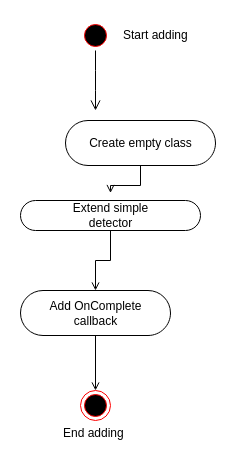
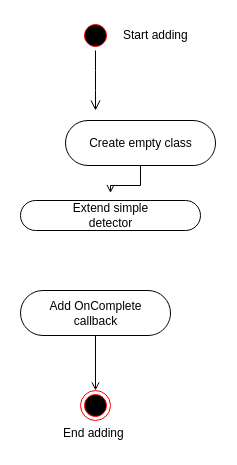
  <mxCell id="0" />
  <mxCell id="1" parent="0" />
  <mxCell id="2" value="" style="group" vertex="1" connectable="0" parent="1"><mxGeometry x="80" y="20" width="121" height="90" as="geometry" /></mxCell>
  <mxCell id="3" value="" style="ellipse;html=1;shape=startState;fillColor=#000000;strokeColor=#ff0000;" vertex="1" parent="2"><mxGeometry width="30" height="30" as="geometry" /></mxCell>
  <mxCell id="4" value="" style="edgeStyle=orthogonalEdgeStyle;html=1;verticalAlign=bottom;endArrow=open;endSize=8;strokeColor=#000000;" edge="1" source="3" parent="2"><mxGeometry relative="1" as="geometry"><mxPoint x="15" y="90" as="targetPoint" /></mxGeometry></mxCell>
  <mxCell id="5" value="Start adding" style="text;html=1;resizable=0;points=[];autosize=1;align=left;verticalAlign=top;spacingTop=-4;" vertex="1" parent="2"><mxGeometry x="41" y="5" width="80" height="20" as="geometry" /></mxCell>
  <mxCell id="6" style="edgeStyle=orthogonalEdgeStyle;rounded=0;orthogonalLoop=1;jettySize=auto;html=1;endArrow=open;endFill=0;strokeColor=#000000;" edge="1" parent="1" source="7" target="12"><mxGeometry relative="1" as="geometry" /></mxCell>
  <mxCell id="7" value="Add OnComplete&lt;br&gt;callback&lt;br&gt;" style="html=1;dashed=0;whitespace=wrap;shape=mxgraph.dfd.start" vertex="1" parent="1"><mxGeometry x="20" y="290" width="150" height="45" as="geometry" /></mxCell>
  <mxCell id="8" style="edgeStyle=orthogonalEdgeStyle;rounded=0;orthogonalLoop=1;jettySize=auto;html=1;entryX=0.5;entryY=0.5;entryDx=0;entryDy=-22.5;entryPerimeter=0;endArrow=open;endFill=0;strokeColor=#000000;" edge="1" parent="1" source="9" target="11"><mxGeometry relative="1" as="geometry" /></mxCell>
  <mxCell id="9" value="Create empty class&lt;br&gt;" style="html=1;dashed=0;whitespace=wrap;shape=mxgraph.dfd.start" vertex="1" parent="1"><mxGeometry x="65" y="120" width="150" height="45" as="geometry" /></mxCell>
- <mxCell id="10" style="edgeStyle=orthogonalEdgeStyle;rounded=0;orthogonalLoop=1;jettySize=auto;html=1;entryX=0.5;entryY=0.5;entryDx=0;entryDy=-22.5;entryPerimeter=0;endArrow=open;endFill=0;strokeColor=#000000;" edge="1" parent="1" source="11" target="7"><mxGeometry relative="1" as="geometry" /></mxCell>
  <mxCell id="11" value="Extend simple &lt;br&gt;detector&lt;br&gt;" style="html=1;dashed=0;whitespace=wrap;shape=mxgraph.dfd.start" vertex="1" parent="1"><mxGeometry x="20" y="200" width="180" height="30" as="geometry" /></mxCell>
  <mxCell id="12" value="" style="ellipse;html=1;shape=endState;fillColor=#000000;strokeColor=#ff0000;" vertex="1" parent="1"><mxGeometry x="80" y="390" width="30" height="30" as="geometry" /></mxCell>
  <mxCell id="13" value="End adding" style="text;html=1;resizable=0;points=[];autosize=1;align=left;verticalAlign=top;spacingTop=-4;" vertex="1" parent="1"><mxGeometry x="60.5" y="423" width="80" height="20" as="geometry" /></mxCell>
